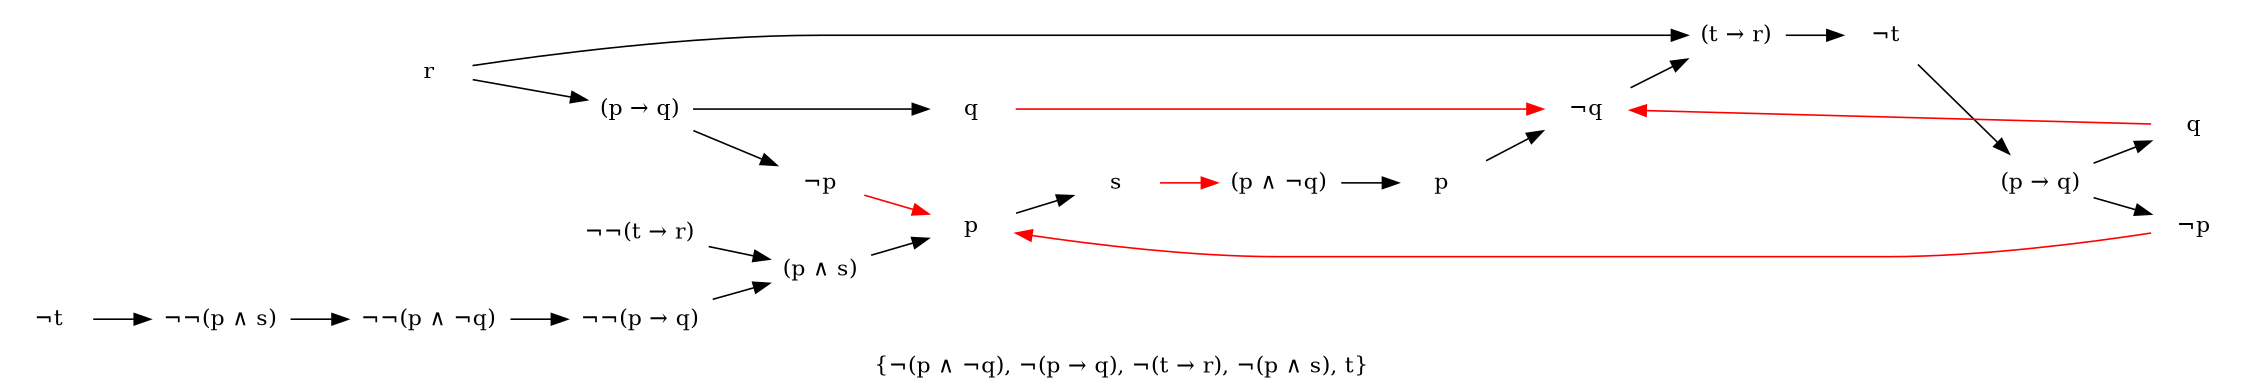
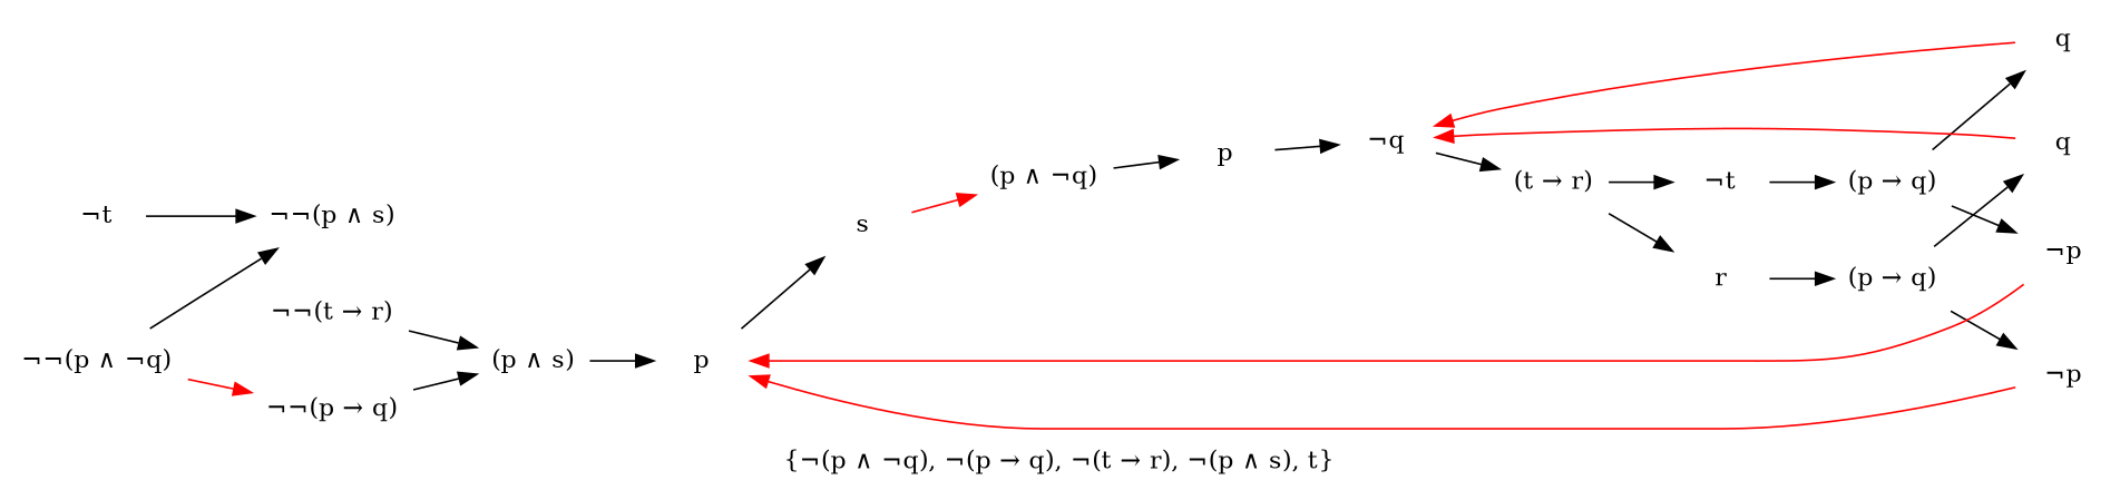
  digraph {
    label="{&not;(p &and; &not;q), &not;(p &rarr; q), &not;(t &rarr; r), &not;(p &and; s), t}"
    rankdir=LR
    node [color=darkorange shape=plaintext]
    n1 [color=purple label="&not;t"]
    n2 [label="&not;&not;(p &and; s)"]
    n3 [label="&not;&not;(p &and; &not;q)"]
    n4 [color=red label="&not;&not;(p &rarr; q)"]
    n5 [label="(p &and; s)"]
    n6 [color=darkgreen label="&not;&not;(t &rarr; r)"]
    n7 [color=purple label=p]
    n8 [color=darkgreen label=s]
    n9 [color=red label="(p &and; &not;q)"]
    n10 [label=p]
    n11 [color=darkgreen label="&not;q"]
    n12 [color=purple label="(t &rarr; r)"]
    n13 [color=darkgreen label="&not;t"]
    n14 [color=red label=r]
    n15 [color=red label="(p &rarr; q)"]
    n16 [color=darkgreen label="(p &rarr; q)"]
    n17 [color=red label="&not;p"]
    n18 [color=purple label=q]
    n19 [label="&not;p"]
    n20 [label=q]
    n1 -> n2
-   n2 -> n3
-   n3 -> n4
+   n3 -> n2
+   n3 -> n4 [color=red]
    n4 -> n5
    n5 -> n7
    n6 -> n5
    n7 -> n8
    n8 -> n9 [color=red]
    n9 -> n10
    n10 -> n11
    n11 -> n12
    n12 -> n13
-   n14 -> n12
+   n12 -> n14
    n13 -> n15
    n14 -> n16
    n15 -> n17
    n15 -> n18
    n16 -> n19
    n16 -> n20
    n17 -> n7 [arrowtail=normal color=red]
    n18 -> n11 [arrowtail=normal color=red]
    n19 -> n7 [arrowtail=normal color=red]
    n20 -> n11 [arrowtail=normal color=red]
  }
